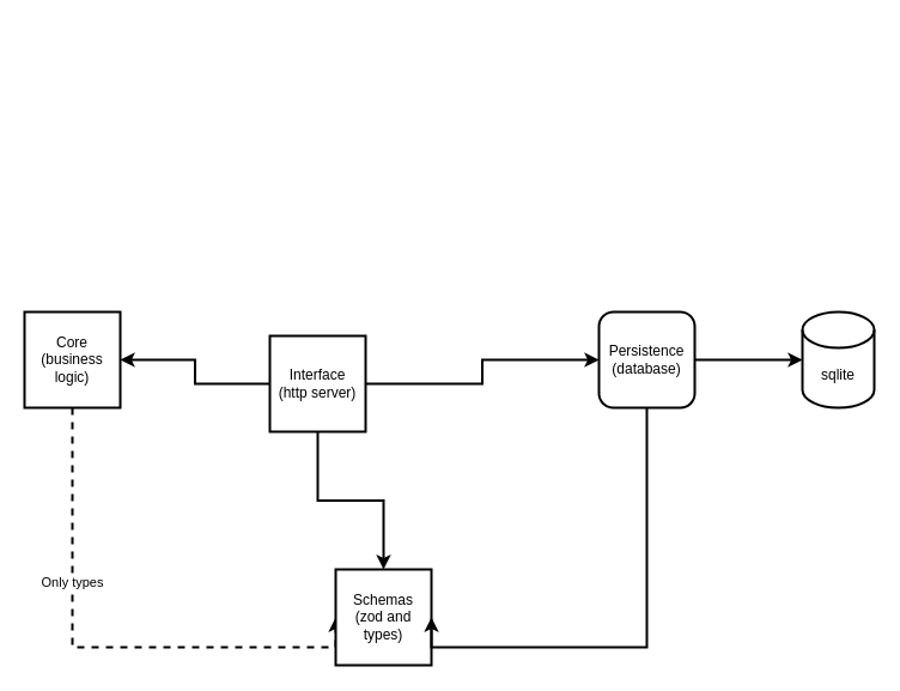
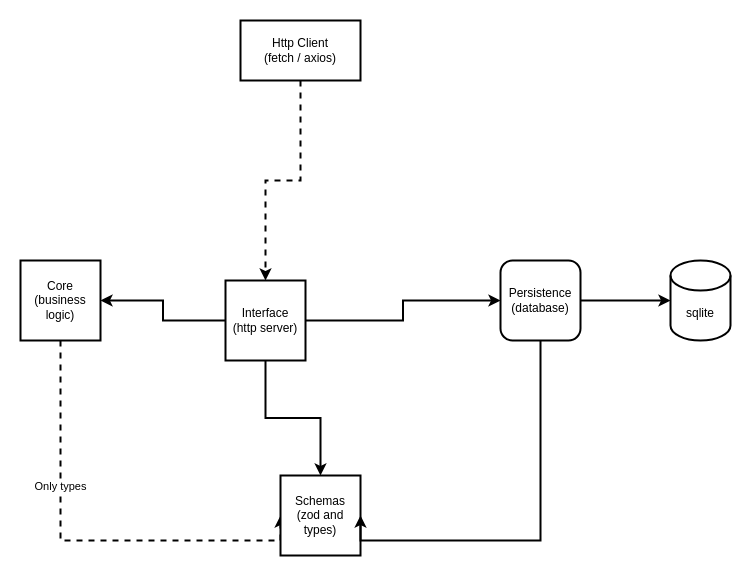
  <mxCell id="0" />
  <mxCell id="1" parent="0" />
  <mxCell id="2" style="edgeStyle=orthogonalEdgeStyle;rounded=0;orthogonalLoop=1;jettySize=auto;html=1;entryX=0;entryY=0.5;entryDx=0;entryDy=0;strokeWidth=2;dashed=1;" edge="1" parent="1" source="4" target="5"><mxGeometry relative="1" as="geometry"><Array as="points"><mxPoint x="60" y="540" /></Array></mxGeometry></mxCell>
  <mxCell id="3" value="Only types" style="edgeLabel;html=1;align=center;verticalAlign=middle;resizable=0;points=[];" vertex="1" connectable="0" parent="2"><mxGeometry x="-0.35" y="-1" relative="1" as="geometry"><mxPoint as="offset" /></mxGeometry></mxCell>
  <mxCell id="4" value="Core&lt;br&gt;(business logic)" style="whiteSpace=wrap;html=1;aspect=fixed;strokeWidth=2;" vertex="1" parent="1"><mxGeometry x="20" y="260" width="80" height="80" as="geometry" /></mxCell>
  <mxCell id="5" value="Schemas&lt;br&gt;(zod and types)" style="whiteSpace=wrap;html=1;aspect=fixed;strokeWidth=2;" vertex="1" parent="1"><mxGeometry x="280" y="475" width="80" height="80" as="geometry" /></mxCell>
  <mxCell id="6" style="edgeStyle=orthogonalEdgeStyle;rounded=0;orthogonalLoop=1;jettySize=auto;html=1;entryX=0;entryY=0.5;entryDx=0;entryDy=0;strokeWidth=2;" edge="1" parent="1" source="9" target="12"><mxGeometry relative="1" as="geometry" /></mxCell>
  <mxCell id="7" style="edgeStyle=orthogonalEdgeStyle;rounded=0;orthogonalLoop=1;jettySize=auto;html=1;entryX=1;entryY=0.5;entryDx=0;entryDy=0;strokeWidth=2;" edge="1" parent="1" source="9" target="4"><mxGeometry relative="1" as="geometry" /></mxCell>
  <mxCell id="8" style="edgeStyle=orthogonalEdgeStyle;rounded=0;orthogonalLoop=1;jettySize=auto;html=1;entryX=0.5;entryY=0;entryDx=0;entryDy=0;strokeWidth=2;" edge="1" parent="1" source="9" target="5"><mxGeometry relative="1" as="geometry" /></mxCell>
  <mxCell id="9" value="Interface&lt;br&gt;(http server)" style="whiteSpace=wrap;html=1;aspect=fixed;strokeWidth=2;" vertex="1" parent="1"><mxGeometry x="225" y="280" width="80" height="80" as="geometry" /></mxCell>
  <mxCell id="10" style="edgeStyle=orthogonalEdgeStyle;rounded=0;orthogonalLoop=1;jettySize=auto;html=1;entryX=1;entryY=0.5;entryDx=0;entryDy=0;strokeWidth=2;" edge="1" parent="1" source="12" target="5"><mxGeometry relative="1" as="geometry"><Array as="points"><mxPoint x="540" y="540" /></Array></mxGeometry></mxCell>
  <mxCell id="11" style="edgeStyle=orthogonalEdgeStyle;rounded=0;orthogonalLoop=1;jettySize=auto;html=1;entryX=0;entryY=0.5;entryDx=0;entryDy=0;entryPerimeter=0;strokeWidth=2;" edge="1" parent="1" source="12" target="15"><mxGeometry relative="1" as="geometry" /></mxCell>
  <mxCell id="12" value="Persistence&lt;br&gt;(database)" style="whiteSpace=wrap;html=1;aspect=fixed;strokeWidth=2;rounded=1;" vertex="1" parent="1"><mxGeometry x="500" y="260" width="80" height="80" as="geometry" /></mxCell>
+ <mxCell id="13" style="edgeStyle=orthogonalEdgeStyle;rounded=0;orthogonalLoop=1;jettySize=auto;html=1;entryX=0.5;entryY=0;entryDx=0;entryDy=0;dashed=1;strokeWidth=2;" edge="1" parent="1" source="14" target="9"><mxGeometry relative="1" as="geometry" /></mxCell>
+ <mxCell id="14" value="Http Client&lt;br&gt;(fetch / axios)" style="rounded=0;whiteSpace=wrap;html=1;strokeWidth=2;" vertex="1" parent="1"><mxGeometry x="240" y="20" width="120" height="60" as="geometry" /></mxCell>
  <mxCell id="15" value="sqlite" style="shape=cylinder3;whiteSpace=wrap;html=1;boundedLbl=1;backgroundOutline=1;size=15;strokeWidth=2;" vertex="1" parent="1"><mxGeometry x="670" y="260" width="60" height="80" as="geometry" /></mxCell>
